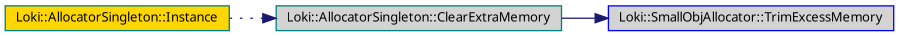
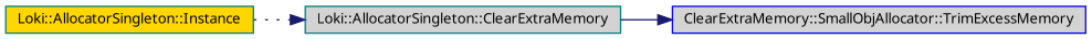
  digraph {
    rankdir=LR
    node [color=teal fillcolor=lightgrey fontname="FreeSans.ttf" fontsize=10 shape=record style=filled]
    edge [color=midnightblue fontname="FreeSans.ttf" fontsize=10 labelfontname="FreeSans.ttf" labelfontsize=10]
    n1 [fontcolor=black height=0.2 label="Loki::AllocatorSingleton::ClearExtraMemory" width=0.4]
-   n2 [color=blue height=0.2 label="Loki::SmallObjAllocator::TrimExcessMemory" width=0.4]
+   n2 [color=blue height=0.2 label="ClearExtraMemory::SmallObjAllocator::TrimExcessMemory" width=0.4]
    n3 [fillcolor=gold height=0.2 label="Loki::AllocatorSingleton::Instance" width=0.4]
    n1 -> n2 [style=solid]
    n3 -> n1 [style=dotted]
  }
